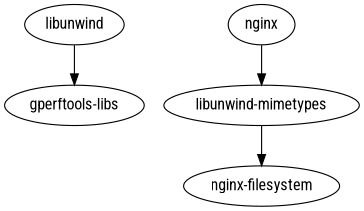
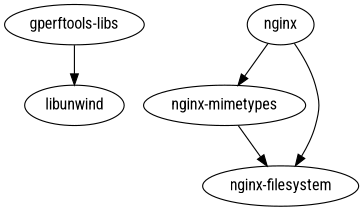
  strict digraph {
    fontname="Roboto Condensed"
    node [fontname="Roboto Condensed"]
    edge [fontname="Roboto Condensed"]
    "gperftools-libs"
    libunwind
    nginx
-   "nginx-mimetypes" [label="libunwind-mimetypes"]
+   "nginx-mimetypes"
    "nginx-filesystem"
-   libunwind -> "gperftools-libs"
+   "gperftools-libs" -> libunwind
    nginx -> "nginx-mimetypes"
+   nginx -> "nginx-filesystem"
    "nginx-mimetypes" -> "nginx-filesystem"
  }
